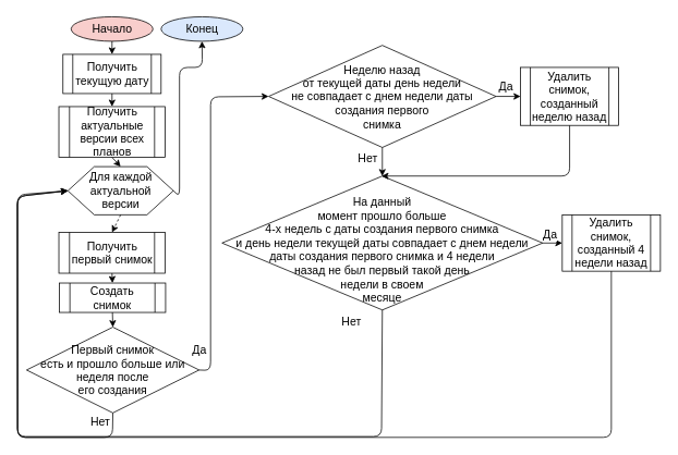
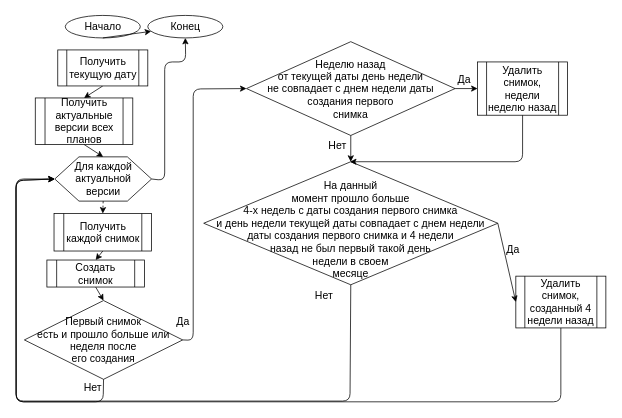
  <mxCell id="0" />
  <mxCell id="1" parent="0" />
- <mxCell id="2" value="&lt;font style=&quot;font-size: 14px&quot;&gt;Начало&lt;/font&gt;" style="ellipse;whiteSpace=wrap;html=1;fillColor=#f8cecc;" parent="1" vertex="1"><mxGeometry x="86.5" y="20" width="100" height="30" as="geometry" /></mxCell>
- <mxCell id="3" value="&lt;font style=&quot;font-size: 14px&quot;&gt;Получить актуальные версии всех планов&lt;/font&gt;" style="shape=process;whiteSpace=wrap;html=1;backgroundOutline=1;" parent="1" vertex="1"><mxGeometry x="71.5" y="130" width="130" height="62" as="geometry" /></mxCell>
- <mxCell id="4" value="&lt;font style=&quot;font-size: 14px&quot;&gt;Для каждой актуальной&lt;br&gt;версии&lt;/font&gt;" style="shape=hexagon;perimeter=hexagonPerimeter2;whiteSpace=wrap;html=1;" parent="1" vertex="1"><mxGeometry x="82.5" y="203.5" width="129" height="59" as="geometry" /></mxCell>
- <mxCell id="5" value="&lt;font style=&quot;font-size: 14px&quot;&gt;Получить первый снимок&lt;/font&gt;" style="shape=process;whiteSpace=wrap;html=1;backgroundOutline=1;" parent="1" vertex="1"><mxGeometry x="71.5" y="284" width="130" height="50" as="geometry" /></mxCell>
- <mxCell id="6" value="&lt;font style=&quot;font-size: 14px&quot;&gt;Создать снимок&lt;/font&gt;" style="shape=process;whiteSpace=wrap;html=1;backgroundOutline=1;" parent="1" vertex="1"><mxGeometry x="72" y="346" width="130" height="36" as="geometry" /></mxCell>
+ <mxCell id="2" value="&lt;font style=&quot;font-size: 14px&quot;&gt;Начало&lt;/font&gt;" style="ellipse;whiteSpace=wrap;html=1;" parent="1" vertex="1"><mxGeometry x="86.5" y="20" width="100" height="30" as="geometry" /></mxCell>
+ <mxCell id="3" value="&lt;font style=&quot;font-size: 14px&quot;&gt;Получить актуальные версии всех планов&lt;/font&gt;" style="shape=process;whiteSpace=wrap;html=1;backgroundOutline=1;" parent="1" vertex="1"><mxGeometry x="46.5" y="130" width="130" height="62" as="geometry" /></mxCell>
+ <mxCell id="4" value="&lt;font style=&quot;font-size: 14px&quot;&gt;Для каждой актуальной&lt;br&gt;версии&lt;/font&gt;" style="shape=hexagon;perimeter=hexagonPerimeter2;whiteSpace=wrap;html=1;" parent="1" vertex="1"><mxGeometry x="72.5" y="208.5" width="129" height="59" as="geometry" /></mxCell>
+ <mxCell id="5" value="&lt;font style=&quot;font-size: 14px&quot;&gt;Получить каждой снимок&lt;/font&gt;" style="shape=process;whiteSpace=wrap;html=1;backgroundOutline=1;" parent="1" vertex="1"><mxGeometry x="71.5" y="284" width="130" height="50" as="geometry" /></mxCell>
+ <mxCell id="6" value="&lt;font style=&quot;font-size: 14px&quot;&gt;Создать снимок&lt;/font&gt;" style="shape=process;whiteSpace=wrap;html=1;backgroundOutline=1;" parent="1" vertex="1"><mxGeometry x="62" y="346" width="130" height="36" as="geometry" /></mxCell>
  <mxCell id="7" value="&lt;div style=&quot;text-align: center&quot;&gt;&lt;font style=&quot;font-size: 14px&quot;&gt;&lt;font&gt;Первый&amp;nbsp;&lt;/font&gt;&lt;/font&gt;&lt;font style=&quot;font-size: 14px&quot;&gt;снимок&lt;/font&gt;&lt;/div&gt;&lt;div style=&quot;text-align: center&quot;&gt;&lt;span style=&quot;font-size: 14px&quot;&gt;есть&amp;nbsp;&lt;/span&gt;&lt;span style=&quot;font-size: 14px&quot;&gt;и &lt;/span&gt;&lt;span style=&quot;font-size: 14px&quot;&gt;прошло&amp;nbsp;&lt;/span&gt;&lt;span style=&quot;font-size: 14px&quot;&gt;больше&amp;nbsp;&lt;/span&gt;&lt;font style=&quot;font-size: 14px&quot;&gt;или &lt;/font&gt;&lt;span style=&quot;font-size: 14px&quot;&gt;неделя&amp;nbsp;&lt;/span&gt;&lt;span style=&quot;font-size: 14px&quot;&gt;после&lt;/span&gt;&lt;/div&gt;&lt;div style=&quot;text-align: center&quot;&gt;&lt;span style=&quot;font-size: 14px&quot;&gt;его&amp;nbsp;&lt;/span&gt;&lt;span style=&quot;font-size: 14px&quot;&gt;создания&lt;/span&gt;&lt;/div&gt;" style="rhombus;whiteSpace=wrap;html=1;" parent="1" vertex="1"><mxGeometry x="32" y="400" width="211" height="105" as="geometry" /></mxCell>
  <mxCell id="8" value="" style="endArrow=classic;html=1;exitX=1;exitY=0.5;exitDx=0;exitDy=0;entryX=0;entryY=0.5;entryDx=0;entryDy=0;" parent="1" target="18" edge="1" source="7"><mxGeometry width="50" height="50" relative="1" as="geometry"><mxPoint x="201" y="465" as="sourcePoint" /><mxPoint x="251" y="465" as="targetPoint" /><Array as="points"><mxPoint x="257" y="453" /><mxPoint x="257" y="118" /></Array></mxGeometry></mxCell>
  <mxCell id="9" value="&lt;font style=&quot;font-size: 14px&quot;&gt;Да&lt;/font&gt;&lt;br&gt;" style="text;html=1;resizable=0;points=[];autosize=1;align=left;verticalAlign=top;spacingTop=-4;" parent="1" vertex="1"><mxGeometry x="233" y="416.5" width="27" height="15" as="geometry" /></mxCell>
- <mxCell id="10" value="" style="endArrow=classic;html=1;exitX=0.5;exitY=1;exitDx=0;exitDy=0;entryX=0.5;entryY=0;entryDx=0;entryDy=0;" parent="1" source="2" target="19" edge="1"><mxGeometry width="50" height="50" relative="1" as="geometry"><mxPoint x="-38.5" y="60" as="sourcePoint" /><mxPoint x="136.5" y="60" as="targetPoint" /></mxGeometry></mxCell>
+ <mxCell id="10" value="" style="endArrow=classic;html=1;exitX=0.5;exitY=1;exitDx=0;exitDy=0;" parent="1" source="2" target="34" edge="1"><mxGeometry width="50" height="50" relative="1" as="geometry"><mxPoint x="-38.5" y="60" as="sourcePoint" /><mxPoint x="136.5" y="60" as="targetPoint" /></mxGeometry></mxCell>
  <mxCell id="11" value="" style="endArrow=classic;html=1;exitX=0.5;exitY=1;exitDx=0;exitDy=0;entryX=0.5;entryY=0;entryDx=0;entryDy=0;" parent="1" source="19" target="3" edge="1"><mxGeometry width="50" height="50" relative="1" as="geometry"><mxPoint x="136.5" y="110" as="sourcePoint" /><mxPoint x="41.5" y="70" as="targetPoint" /></mxGeometry></mxCell>
  <mxCell id="12" value="" style="endArrow=classic;html=1;exitX=0.5;exitY=1;exitDx=0;exitDy=0;entryX=0.5;entryY=0;entryDx=0;entryDy=0;" parent="1" source="3" target="4" edge="1"><mxGeometry width="50" height="50" relative="1" as="geometry"><mxPoint x="-18.5" y="235" as="sourcePoint" /><mxPoint x="31.5" y="185" as="targetPoint" /></mxGeometry></mxCell>
  <mxCell id="13" value="" style="endArrow=classic;html=1;exitX=0.5;exitY=1;exitDx=0;exitDy=0;entryX=0.5;entryY=0;entryDx=0;entryDy=0;dashed=1;" parent="1" source="4" target="5" edge="1"><mxGeometry width="50" height="50" relative="1" as="geometry"><mxPoint x="-18.5" y="280" as="sourcePoint" /><mxPoint x="31.5" y="230" as="targetPoint" /></mxGeometry></mxCell>
  <mxCell id="14" value="" style="endArrow=classic;html=1;entryX=0.5;entryY=0;entryDx=0;entryDy=0;exitX=0.5;exitY=1;exitDx=0;exitDy=0;" parent="1" source="5" target="6" edge="1"><mxGeometry width="50" height="50" relative="1" as="geometry"><mxPoint x="331.5" y="340" as="sourcePoint" /><mxPoint x="-8.5" y="370" as="targetPoint" /></mxGeometry></mxCell>
  <mxCell id="15" value="" style="endArrow=classic;html=1;exitX=0.5;exitY=1;exitDx=0;exitDy=0;entryX=0.5;entryY=0;entryDx=0;entryDy=0;" parent="1" source="6" edge="1" target="7"><mxGeometry width="50" height="50" relative="1" as="geometry"><mxPoint x="-79" y="490" as="sourcePoint" /><mxPoint x="116" y="410" as="targetPoint" /></mxGeometry></mxCell>
  <mxCell id="16" value="" style="endArrow=classic;html=1;exitX=0.5;exitY=1;exitDx=0;exitDy=0;entryX=0;entryY=0.5;entryDx=0;entryDy=0;" parent="1" target="4" edge="1" source="7"><mxGeometry width="50" height="50" relative="1" as="geometry"><mxPoint x="116" y="520" as="sourcePoint" /><mxPoint x="116" y="540" as="targetPoint" /><Array as="points"><mxPoint x="137" y="535" /><mxPoint x="21" y="535" /><mxPoint x="21" y="238" /></Array></mxGeometry></mxCell>
  <mxCell id="17" value="&lt;font style=&quot;font-size: 14px&quot;&gt;Нет&lt;/font&gt;&lt;br&gt;" style="text;html=1;resizable=0;points=[];align=center;verticalAlign=middle;labelBackgroundColor=#ffffff;" parent="16" vertex="1" connectable="0"><mxGeometry x="-0.871" y="-21" relative="1" as="geometry"><mxPoint x="-13" y="1" as="offset" /></mxGeometry></mxCell>
  <mxCell id="18" value="&lt;font style=&quot;font-size: 14px&quot;&gt;Неделю назад &lt;br&gt;от текущей даты день недели&lt;br&gt;не совпадает с днем недели даты &lt;br&gt;создания&amp;nbsp;первого &lt;br&gt;снимка&lt;/font&gt;" style="rhombus;whiteSpace=wrap;html=1;" parent="1" vertex="1"><mxGeometry x="328" y="55" width="278" height="125" as="geometry" /></mxCell>
  <mxCell id="19" value="&lt;span&gt;&lt;font style=&quot;font-size: 14px&quot;&gt;Получить текущую дату&lt;/font&gt;&lt;/span&gt;" style="shape=process;whiteSpace=wrap;html=1;backgroundOutline=1;" parent="1" vertex="1"><mxGeometry x="76.5" y="66" width="120" height="48" as="geometry" /></mxCell>
- <mxCell id="20" value="&lt;font style=&quot;font-size: 14px&quot;&gt;Удалить снимок, созданный неделю назад&lt;/font&gt;" style="shape=process;whiteSpace=wrap;html=1;backgroundOutline=1;" parent="1" vertex="1"><mxGeometry x="636" y="82" width="120" height="71" as="geometry" /></mxCell>
+ <mxCell id="20" value="&lt;font style=&quot;font-size: 14px&quot;&gt;Удалить снимок, недели неделю назад&lt;/font&gt;" style="shape=process;whiteSpace=wrap;html=1;backgroundOutline=1;" parent="1" vertex="1"><mxGeometry x="636" y="82" width="120" height="71" as="geometry" /></mxCell>
  <mxCell id="21" value="" style="endArrow=classic;html=1;exitX=1;exitY=0.5;exitDx=0;exitDy=0;entryX=0;entryY=0.5;entryDx=0;entryDy=0;" parent="1" source="18" target="20" edge="1"><mxGeometry width="50" height="50" relative="1" as="geometry"><mxPoint x="36" y="640" as="sourcePoint" /><mxPoint x="86" y="590" as="targetPoint" /><Array as="points" /></mxGeometry></mxCell>
  <mxCell id="22" value="&lt;font style=&quot;font-size: 14px&quot;&gt;Да&lt;/font&gt;&lt;br&gt;" style="text;html=1;resizable=0;points=[];align=center;verticalAlign=middle;labelBackgroundColor=#ffffff;" parent="21" vertex="1" connectable="0"><mxGeometry x="-0.243" y="12" relative="1" as="geometry"><mxPoint as="offset" /></mxGeometry></mxCell>
  <mxCell id="23" value="&lt;font style=&quot;font-size: 14px&quot;&gt;&lt;br&gt;На данный&lt;br&gt;момент прошло больше&lt;br&gt;4-х недель с даты создания первого снимка&lt;br&gt;и день недели&amp;nbsp;текущей даты совпадает с днем недели даты создания первого снимка и 4 недели&lt;br&gt;назад не был первый такой день&lt;br&gt;недели в своем&lt;br&gt;месяце&lt;/font&gt;" style="rhombus;whiteSpace=wrap;html=1;" parent="1" vertex="1"><mxGeometry x="271" y="215" width="392" height="164" as="geometry" /></mxCell>
- <mxCell id="24" value="&lt;font style=&quot;font-size: 14px&quot;&gt;Удалить снимок, созданный 4 недели назад&lt;/font&gt;" style="shape=process;whiteSpace=wrap;html=1;backgroundOutline=1;" parent="1" vertex="1"><mxGeometry x="687" y="262.5" width="120" height="69" as="geometry" /></mxCell>
+ <mxCell id="24" value="&lt;font style=&quot;font-size: 14px&quot;&gt;Удалить снимок, созданный 4 недели назад&lt;/font&gt;" style="shape=process;whiteSpace=wrap;html=1;backgroundOutline=1;" parent="1" vertex="1"><mxGeometry x="687" y="367.5" width="120" height="69" as="geometry" /></mxCell>
  <mxCell id="25" value="" style="endArrow=classic;html=1;exitX=0.5;exitY=1;exitDx=0;exitDy=0;entryX=0.5;entryY=0;entryDx=0;entryDy=0;" parent="1" source="18" target="23" edge="1"><mxGeometry width="50" height="50" relative="1" as="geometry"><mxPoint x="386" y="225" as="sourcePoint" /><mxPoint x="436" y="175" as="targetPoint" /></mxGeometry></mxCell>
  <mxCell id="26" value="&lt;font style=&quot;font-size: 14px&quot;&gt;Нет&lt;/font&gt;" style="text;html=1;resizable=0;points=[];align=center;verticalAlign=middle;labelBackgroundColor=#ffffff;" parent="25" vertex="1" connectable="0"><mxGeometry x="-0.44" y="2" relative="1" as="geometry"><mxPoint x="-21" y="2" as="offset" /></mxGeometry></mxCell>
  <mxCell id="27" value="" style="endArrow=classic;html=1;exitX=1;exitY=0.5;exitDx=0;exitDy=0;entryX=0;entryY=0.5;entryDx=0;entryDy=0;" parent="1" source="23" target="24" edge="1"><mxGeometry width="50" height="50" relative="1" as="geometry"><mxPoint x="646" y="395" as="sourcePoint" /><mxPoint x="674" y="333" as="targetPoint" /><Array as="points" /></mxGeometry></mxCell>
  <mxCell id="28" value="&lt;font style=&quot;font-size: 14px&quot;&gt;Да&lt;/font&gt;&lt;br&gt;" style="text;html=1;resizable=0;points=[];align=center;verticalAlign=middle;labelBackgroundColor=#ffffff;" parent="27" vertex="1" connectable="0"><mxGeometry x="-0.294" y="11" relative="1" as="geometry"><mxPoint as="offset" /></mxGeometry></mxCell>
  <mxCell id="29" value="" style="endArrow=classic;html=1;exitX=0.5;exitY=1;exitDx=0;exitDy=0;entryX=0;entryY=0.5;entryDx=0;entryDy=0;" parent="1" source="23" target="4" edge="1"><mxGeometry width="50" height="50" relative="1" as="geometry"><mxPoint x="513.5" y="425" as="sourcePoint" /><mxPoint x="59" y="212" as="targetPoint" /><Array as="points"><mxPoint x="466" y="534" /><mxPoint x="21" y="534" /><mxPoint x="21" y="240" /></Array></mxGeometry></mxCell>
  <mxCell id="30" value="&lt;font style=&quot;font-size: 14px&quot;&gt;Нет&lt;/font&gt;&lt;br&gt;" style="text;html=1;resizable=0;points=[];align=center;verticalAlign=middle;labelBackgroundColor=#ffffff;" parent="29" vertex="1" connectable="0"><mxGeometry x="-0.52" relative="1" as="geometry"><mxPoint x="36.5" y="-142" as="offset" /></mxGeometry></mxCell>
  <mxCell id="31" value="" style="endArrow=classic;html=1;exitX=0.5;exitY=1;exitDx=0;exitDy=0;entryX=0;entryY=0.5;entryDx=0;entryDy=0;" parent="1" source="24" edge="1" target="4"><mxGeometry width="50" height="50" relative="1" as="geometry"><mxPoint x="803" y="280" as="sourcePoint" /><mxPoint x="57" y="262" as="targetPoint" /><Array as="points"><mxPoint x="747" y="535" /><mxPoint x="21" y="535" /><mxPoint x="20.5" y="240" /></Array></mxGeometry></mxCell>
  <mxCell id="32" value="" style="endArrow=classic;html=1;exitX=0.5;exitY=1;exitDx=0;exitDy=0;" parent="1" source="20" edge="1"><mxGeometry width="50" height="50" relative="1" as="geometry"><mxPoint x="571" y="235" as="sourcePoint" /><mxPoint x="466" y="215" as="targetPoint" /><Array as="points"><mxPoint x="696" y="215" /></Array></mxGeometry></mxCell>
  <mxCell id="33" value="" style="endArrow=classic;html=1;exitX=1;exitY=0.5;exitDx=0;exitDy=0;entryX=0.5;entryY=1;entryDx=0;entryDy=0;" parent="1" source="4" target="34" edge="1"><mxGeometry width="50" height="50" relative="1" as="geometry"><mxPoint x="211" y="340" as="sourcePoint" /><mxPoint x="221" y="70" as="targetPoint" /><Array as="points"><mxPoint x="219" y="240" /><mxPoint x="219" y="82" /><mxPoint x="247" y="82" /></Array></mxGeometry></mxCell>
- <mxCell id="34" value="&lt;font style=&quot;font-size: 14px&quot;&gt;Конец&lt;/font&gt;&lt;br&gt;" style="ellipse;whiteSpace=wrap;html=1;fillColor=#dae8fc;" parent="1" vertex="1"><mxGeometry x="196.5" y="20" width="100" height="30" as="geometry" /></mxCell>
+ <mxCell id="34" value="&lt;font style=&quot;font-size: 14px&quot;&gt;Конец&lt;/font&gt;&lt;br&gt;" style="ellipse;whiteSpace=wrap;html=1;" parent="1" vertex="1"><mxGeometry x="196.5" y="20" width="100" height="30" as="geometry" /></mxCell>
